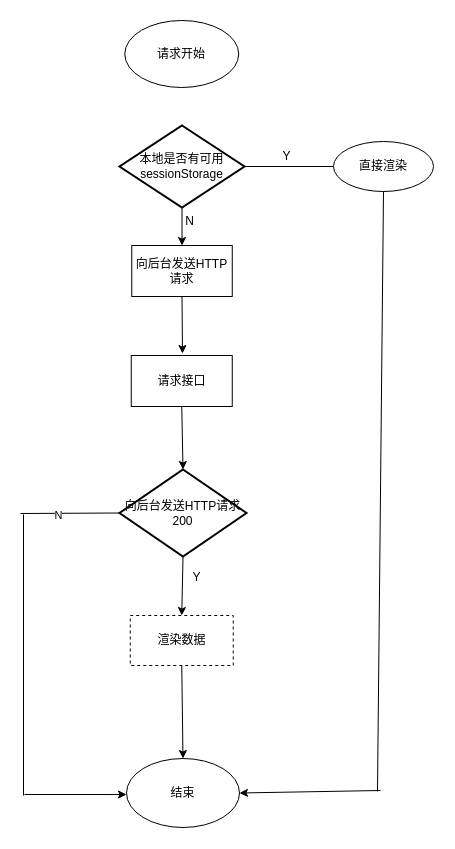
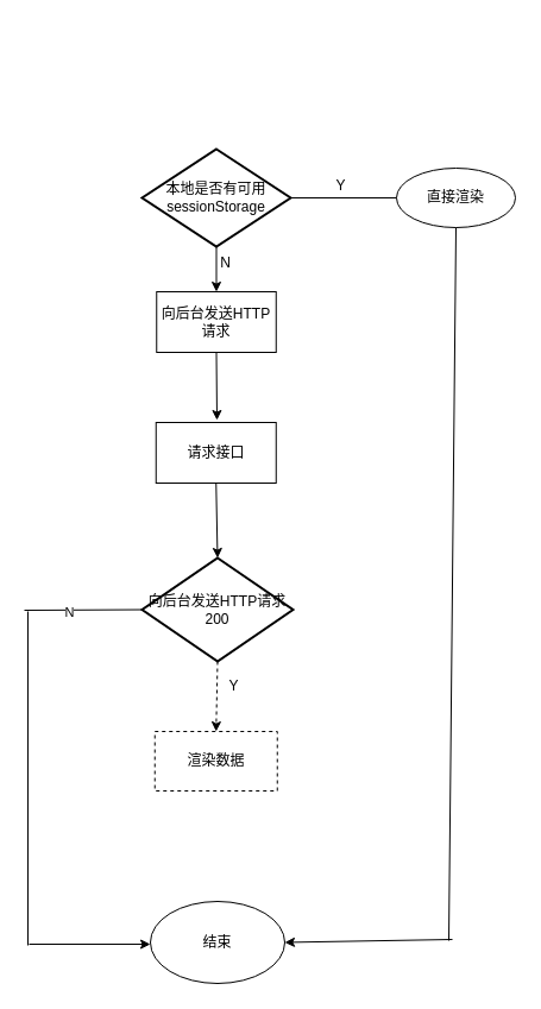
  <mxCell id="0" />
  <mxCell id="1" parent="0" />
- <mxCell id="2" value="请求开始" style="ellipse;whiteSpace=wrap;html=1;" vertex="1" parent="1"><mxGeometry x="124.25" y="20" width="114" height="67" as="geometry" /></mxCell>
  <mxCell id="3" value="本地是否有可用sessionStorage" style="strokeWidth=2;html=1;shape=mxgraph.flowchart.decision;whiteSpace=wrap;" vertex="1" parent="1"><mxGeometry x="119" y="125" width="125" height="82" as="geometry" /></mxCell>
  <mxCell id="4" value="向后台发送HTTP请求" style="rounded=0;whiteSpace=wrap;html=1;" vertex="1" parent="1"><mxGeometry x="131.25" y="245" width="100.5" height="51" as="geometry" /></mxCell>
  <mxCell id="5" value="直接渲染" style="ellipse;whiteSpace=wrap;html=1;" vertex="1" parent="1"><mxGeometry x="333" y="141" width="100" height="50" as="geometry" /></mxCell>
  <mxCell id="6" value="请求接口" style="rounded=0;whiteSpace=wrap;html=1;" vertex="1" parent="1"><mxGeometry x="130.75" y="355" width="101" height="51" as="geometry" /></mxCell>
  <mxCell id="7" value="向后台发送HTTP请求200" style="strokeWidth=2;html=1;shape=mxgraph.flowchart.decision;whiteSpace=wrap;" vertex="1" parent="1"><mxGeometry x="119" y="469" width="127" height="87" as="geometry" /></mxCell>
  <mxCell id="8" value="渲染数据" style="rounded=0;whiteSpace=wrap;html=1;dashed=1;" vertex="1" parent="1"><mxGeometry x="129.75" y="615" width="103" height="50" as="geometry" /></mxCell>
  <mxCell id="9" value="结束" style="ellipse;whiteSpace=wrap;html=1;" vertex="1" parent="1"><mxGeometry x="126" y="758" width="113" height="69" as="geometry" /></mxCell>
  <mxCell id="10" value="" style="endArrow=none;html=1;exitX=1;exitY=0.5;exitDx=0;exitDy=0;exitPerimeter=0;entryX=0;entryY=0.5;entryDx=0;entryDy=0;" edge="1" parent="1" source="3" target="5"><mxGeometry width="50" height="50" relative="1" as="geometry"><mxPoint x="155" y="183" as="sourcePoint" /><mxPoint x="205" y="133" as="targetPoint" /></mxGeometry></mxCell>
  <mxCell id="11" value="" style="endArrow=none;html=1;entryX=0.5;entryY=1;entryDx=0;entryDy=0;" edge="1" parent="1" target="5"><mxGeometry width="50" height="50" relative="1" as="geometry"><mxPoint x="377" y="791" as="sourcePoint" /><mxPoint x="205" y="207" as="targetPoint" /></mxGeometry></mxCell>
  <mxCell id="12" value="" style="endArrow=classic;html=1;entryX=1;entryY=0.5;entryDx=0;entryDy=0;" edge="1" parent="1" target="9"><mxGeometry width="50" height="50" relative="1" as="geometry"><mxPoint x="380" y="790" as="sourcePoint" /><mxPoint x="205" y="727" as="targetPoint" /></mxGeometry></mxCell>
  <mxCell id="13" value="Y" style="text;html=1;align=center;verticalAlign=middle;resizable=0;points=[];autosize=1;strokeColor=none;" vertex="1" parent="1"><mxGeometry x="277" y="147" width="18" height="18" as="geometry" /></mxCell>
  <mxCell id="14" value="" style="endArrow=classic;html=1;exitX=0.5;exitY=1;exitDx=0;exitDy=0;exitPerimeter=0;entryX=0.5;entryY=0;entryDx=0;entryDy=0;" edge="1" parent="1" source="3" target="4"><mxGeometry width="50" height="50" relative="1" as="geometry"><mxPoint x="155" y="331" as="sourcePoint" /><mxPoint x="205" y="281" as="targetPoint" /></mxGeometry></mxCell>
  <mxCell id="15" value="" style="endArrow=classic;html=1;exitX=0.5;exitY=1;exitDx=0;exitDy=0;" edge="1" parent="1" source="4"><mxGeometry width="50" height="50" relative="1" as="geometry"><mxPoint x="155" y="480" as="sourcePoint" /><mxPoint x="182" y="353" as="targetPoint" /></mxGeometry></mxCell>
  <mxCell id="16" value="" style="endArrow=classic;html=1;exitX=0.5;exitY=1;exitDx=0;exitDy=0;entryX=0.5;entryY=0;entryDx=0;entryDy=0;entryPerimeter=0;" edge="1" parent="1" source="6" target="7"><mxGeometry width="50" height="50" relative="1" as="geometry"><mxPoint x="155" y="554" as="sourcePoint" /><mxPoint x="205" y="504" as="targetPoint" /></mxGeometry></mxCell>
- <mxCell id="17" value="" style="endArrow=classic;html=1;exitX=0.5;exitY=1;exitDx=0;exitDy=0;exitPerimeter=0;entryX=0.5;entryY=0;entryDx=0;entryDy=0;" edge="1" parent="1" source="7" target="8"><mxGeometry width="50" height="50" relative="1" as="geometry"><mxPoint x="155" y="628" as="sourcePoint" /><mxPoint x="205" y="578" as="targetPoint" /></mxGeometry></mxCell>
- <mxCell id="18" value="" style="endArrow=classic;html=1;exitX=0.5;exitY=1;exitDx=0;exitDy=0;entryX=0.5;entryY=0;entryDx=0;entryDy=0;" edge="1" parent="1" source="8" target="9"><mxGeometry width="50" height="50" relative="1" as="geometry"><mxPoint x="155" y="703" as="sourcePoint" /><mxPoint x="205" y="653" as="targetPoint" /></mxGeometry></mxCell>
+ <mxCell id="17" value="" style="endArrow=classic;html=1;exitX=0.5;exitY=1;exitDx=0;exitDy=0;exitPerimeter=0;entryX=0.5;entryY=0;entryDx=0;entryDy=0;dashed=1;" edge="1" parent="1" source="7" target="8"><mxGeometry width="50" height="50" relative="1" as="geometry"><mxPoint x="155" y="628" as="sourcePoint" /><mxPoint x="205" y="578" as="targetPoint" /></mxGeometry></mxCell>
  <mxCell id="19" value="" style="endArrow=none;html=1;entryX=0;entryY=0.5;entryDx=0;entryDy=0;entryPerimeter=0;" edge="1" parent="1" target="7"><mxGeometry width="50" height="50" relative="1" as="geometry"><mxPoint x="20" y="513" as="sourcePoint" /><mxPoint x="205" y="578" as="targetPoint" /></mxGeometry></mxCell>
  <mxCell id="20" value="N" style="edgeLabel;html=1;align=center;verticalAlign=middle;resizable=0;points=[];" vertex="1" connectable="0" parent="19"><mxGeometry x="-0.253" y="-2" relative="1" as="geometry"><mxPoint as="offset" /></mxGeometry></mxCell>
  <mxCell id="21" value="" style="endArrow=none;html=1;" edge="1" parent="1"><mxGeometry width="50" height="50" relative="1" as="geometry"><mxPoint x="23" y="795" as="sourcePoint" /><mxPoint x="23" y="514" as="targetPoint" /></mxGeometry></mxCell>
  <mxCell id="22" value="" style="endArrow=classic;html=1;entryX=0;entryY=0.522;entryDx=0;entryDy=0;entryPerimeter=0;" edge="1" parent="1" target="9"><mxGeometry width="50" height="50" relative="1" as="geometry"><mxPoint x="24" y="794" as="sourcePoint" /><mxPoint x="120" y="794" as="targetPoint" /></mxGeometry></mxCell>
  <mxCell id="23" value="N" style="text;html=1;align=center;verticalAlign=middle;resizable=0;points=[];autosize=1;strokeColor=none;" vertex="1" parent="1"><mxGeometry x="179" y="212" width="19" height="18" as="geometry" /></mxCell>
  <mxCell id="24" value="Y" style="text;html=1;align=center;verticalAlign=middle;resizable=0;points=[];autosize=1;strokeColor=none;" vertex="1" parent="1"><mxGeometry x="187" y="568" width="18" height="18" as="geometry" /></mxCell>
